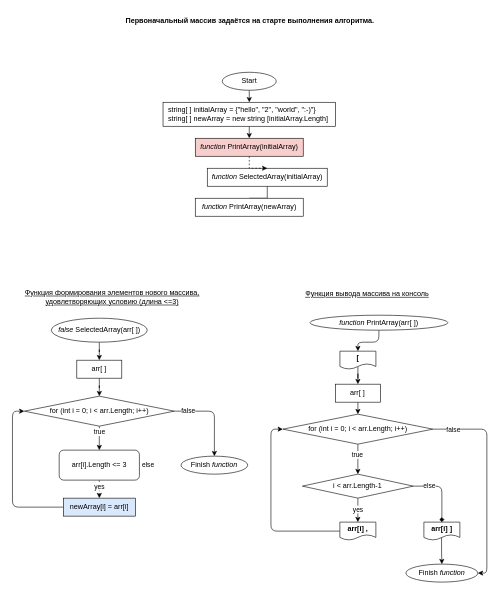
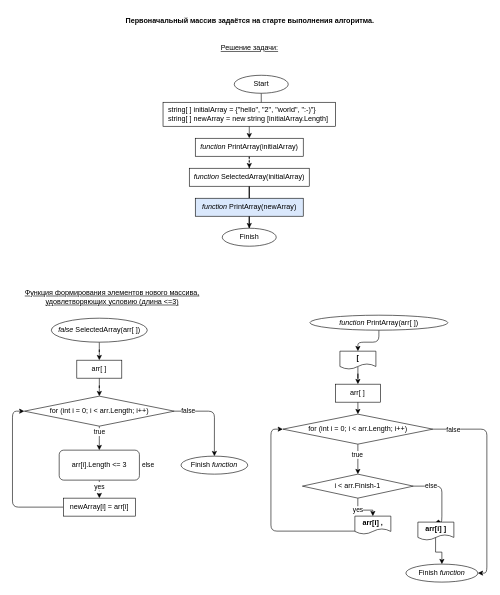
  <mxCell id="0" />
  <mxCell id="1" parent="0" />
  <mxCell id="2" value="" style="edgeStyle=orthogonalEdgeStyle;rounded=0;orthogonalLoop=1;jettySize=auto;html=1;entryX=0.5;entryY=0;entryDx=0;entryDy=0;" edge="1" parent="1" source="3" target="5"><mxGeometry relative="1" as="geometry" /></mxCell>
- <mxCell id="3" value="Start" style="ellipse;whiteSpace=wrap;html=1;" vertex="1" parent="1"><mxGeometry x="369.75" y="120" width="90" height="30" as="geometry" /></mxCell>
+ <mxCell id="3" value="Start" style="ellipse;whiteSpace=wrap;html=1;" vertex="1" parent="1"><mxGeometry x="389.75" y="125" width="90" height="30" as="geometry" /></mxCell>
  <mxCell id="4" value="" style="edgeStyle=orthogonalEdgeStyle;rounded=0;orthogonalLoop=1;jettySize=auto;html=1;" edge="1" parent="1" source="5" target="12"><mxGeometry relative="1" as="geometry" /></mxCell>
  <mxCell id="5" value="&lt;blockquote style=&quot;margin: 0 0 0 40px ; border: none ; padding: 0px&quot;&gt;&lt;/blockquote&gt;&lt;span&gt;&amp;nbsp; string[ ] initialArray = {&quot;hello&quot;, &quot;2&quot;, &quot;world&quot;, &quot;:-)&quot;}&lt;/span&gt;&lt;br&gt;&lt;div&gt;&lt;span&gt;&amp;nbsp; string[ ] newArray = new string [initialArray.Length]&lt;/span&gt;&lt;/div&gt;" style="rounded=0;whiteSpace=wrap;html=1;align=left;" vertex="1" parent="1"><mxGeometry x="271" y="170" width="287.5" height="40" as="geometry" /></mxCell>
  <mxCell id="6" value="&lt;b&gt;Первоначальный массив задаётся на старте выполнения алгоритма.&lt;/b&gt;" style="text;whiteSpace=wrap;html=1;" vertex="1" parent="1"><mxGeometry x="207.1" width="418.74" height="30" as="geometry" y="20" /></mxCell>
  <mxCell id="7" value="" style="edgeStyle=orthogonalEdgeStyle;rounded=0;orthogonalLoop=1;jettySize=auto;html=1;endArrow=none;" edge="1" parent="1" source="8" target="10"><mxGeometry relative="1" as="geometry" /></mxCell>
- <mxCell id="8" value="&lt;span style=&quot;text-align: left;&quot;&gt;&lt;i&gt;function&lt;/i&gt;&amp;nbsp;&lt;/span&gt;&lt;span style=&quot;text-align: left;&quot;&gt;SelectedArray(initialArray)&lt;/span&gt;" style="rounded=0;whiteSpace=wrap;html=1;" vertex="1" parent="1"><mxGeometry x="344.75" y="280" width="200" height="30" as="geometry" /></mxCell>
- <mxCell id="10" value="&lt;span style=&quot;text-align: left;&quot;&gt;&lt;i&gt;function&lt;/i&gt; PrintArray(newArray)&lt;/span&gt;" style="rounded=0;whiteSpace=wrap;html=1;" vertex="1" parent="1"><mxGeometry x="324.75" y="330" width="180" height="30" as="geometry" /></mxCell>
+ <mxCell id="8" value="&lt;span style=&quot;text-align: left;&quot;&gt;&lt;i&gt;function&lt;/i&gt;&amp;nbsp;&lt;/span&gt;&lt;span style=&quot;text-align: left;&quot;&gt;SelectedArray(initialArray)&lt;/span&gt;" style="rounded=0;whiteSpace=wrap;html=1;" vertex="1" parent="1"><mxGeometry x="314.75" y="280" width="200" height="30" as="geometry" /></mxCell>
+ <mxCell id="9" value="" style="edgeStyle=orthogonalEdgeStyle;rounded=0;orthogonalLoop=1;jettySize=auto;html=1;" edge="1" parent="1" source="10" target="13"><mxGeometry relative="1" as="geometry" /></mxCell>
+ <mxCell id="10" value="&lt;span style=&quot;text-align: left;&quot;&gt;&lt;i&gt;function&lt;/i&gt; PrintArray(newArray)&lt;/span&gt;" style="rounded=0;whiteSpace=wrap;html=1;fillColor=#dae8fc;" vertex="1" parent="1"><mxGeometry x="324.75" y="330" width="180" height="30" as="geometry" /></mxCell>
  <mxCell id="11" value="" style="edgeStyle=orthogonalEdgeStyle;rounded=0;orthogonalLoop=1;jettySize=auto;html=1;dashed=1;" edge="1" parent="1" source="12" target="8"><mxGeometry relative="1" as="geometry" /></mxCell>
- <mxCell id="12" value="&lt;span style=&quot;text-align: left;&quot;&gt;&lt;i&gt;function&lt;/i&gt; PrintArray(initialArray)&lt;/span&gt;" style="rounded=0;whiteSpace=wrap;html=1;fillColor=#f8cecc;" vertex="1" parent="1"><mxGeometry x="324.75" y="230" width="180" height="30" as="geometry" /></mxCell>
- <mxCell id="15" value="&lt;u&gt;Функция вывода массива на консоль&lt;/u&gt;" style="text;html=1;align=center;verticalAlign=middle;resizable=0;points=[];autosize=1;strokeColor=none;fillColor=none;" vertex="1" parent="1"><mxGeometry x="500.84" y="480" width="220" height="20" as="geometry" /></mxCell>
+ <mxCell id="12" value="&lt;span style=&quot;text-align: left;&quot;&gt;&lt;i&gt;function&lt;/i&gt; PrintArray(initialArray)&lt;/span&gt;" style="rounded=0;whiteSpace=wrap;html=1;" vertex="1" parent="1"><mxGeometry x="324.75" y="230" width="180" height="30" as="geometry" /></mxCell>
+ <mxCell id="13" value="Finish" style="ellipse;whiteSpace=wrap;html=1;" vertex="1" parent="1"><mxGeometry x="369.75" y="380" width="90" height="30" as="geometry" /></mxCell>
+ <mxCell id="14" value="&lt;u&gt;Решение задачи:&lt;/u&gt;" style="text;html=1;align=center;verticalAlign=middle;resizable=0;points=[];autosize=1;strokeColor=none;fillColor=none;" vertex="1" parent="1"><mxGeometry x="359.75" y="70" width="110" height="20" as="geometry" /></mxCell>
  <mxCell id="16" style="edgeStyle=orthogonalEdgeStyle;rounded=1;orthogonalLoop=1;jettySize=auto;html=1;" edge="1" parent="1" source="17" target="24"><mxGeometry relative="1" as="geometry" /></mxCell>
  <mxCell id="17" value="&lt;i style=&quot;text-align: left;&quot;&gt;function&lt;/i&gt;&lt;span style=&quot;text-align: left;&quot;&gt;&amp;nbsp;PrintArray(arr[ ])&lt;/span&gt;" style="ellipse;whiteSpace=wrap;html=1;" vertex="1" parent="1"><mxGeometry x="515.9" y="525" width="230" height="25" as="geometry" /></mxCell>
  <mxCell id="18" value="" style="edgeStyle=orthogonalEdgeStyle;rounded=0;orthogonalLoop=1;jettySize=auto;html=1;" edge="1" parent="1" source="22" target="29"><mxGeometry relative="1" as="geometry"><Array as="points"><mxPoint x="595.84" y="825" /><mxPoint x="595.84" y="825" /></Array></mxGeometry></mxCell>
  <mxCell id="19" value="true" style="edgeLabel;html=1;align=center;verticalAlign=middle;resizable=0;points=[];" vertex="1" connectable="0" parent="18"><mxGeometry x="-0.309" y="-1" relative="1" as="geometry"><mxPoint as="offset" /></mxGeometry></mxCell>
  <mxCell id="20" style="edgeStyle=orthogonalEdgeStyle;rounded=1;orthogonalLoop=1;jettySize=auto;html=1;entryX=1;entryY=0.5;entryDx=0;entryDy=0;" edge="1" parent="1" source="22" target="34"><mxGeometry relative="1" as="geometry"><mxPoint x="895.9" y="930" as="targetPoint" /><Array as="points"><mxPoint x="810.92" y="715" /><mxPoint x="810.92" y="955" /></Array></mxGeometry></mxCell>
  <mxCell id="21" value="false" style="edgeLabel;html=1;align=center;verticalAlign=middle;resizable=0;points=[];" vertex="1" connectable="0" parent="20"><mxGeometry x="-0.812" y="3" relative="1" as="geometry"><mxPoint x="2" y="3" as="offset" /></mxGeometry></mxCell>
  <mxCell id="22" value="&lt;span style=&quot;text-align: left;&quot;&gt;for (int i = 0; i &amp;lt; arr.Length; i++)&lt;/span&gt;" style="rhombus;whiteSpace=wrap;html=1;" vertex="1" parent="1"><mxGeometry x="470.84" y="690" width="250" height="50" as="geometry" /></mxCell>
  <mxCell id="23" value="" style="edgeStyle=orthogonalEdgeStyle;rounded=1;orthogonalLoop=1;jettySize=auto;html=1;exitX=0.5;exitY=0.872;exitDx=0;exitDy=0;exitPerimeter=0;" edge="1" parent="1" source="24" target="39"><mxGeometry relative="1" as="geometry" /></mxCell>
  <mxCell id="24" value="&lt;b&gt;[&lt;/b&gt;" style="shape=document;whiteSpace=wrap;html=1;boundedLbl=1;" vertex="1" parent="1"><mxGeometry x="565.9" y="585" width="60" height="30" as="geometry" /></mxCell>
  <mxCell id="25" value="" style="edgeStyle=orthogonalEdgeStyle;rounded=0;orthogonalLoop=1;jettySize=auto;html=1;entryX=0.5;entryY=0;entryDx=0;entryDy=0;" edge="1" parent="1" source="29" target="33"><mxGeometry relative="1" as="geometry"><Array as="points" /></mxGeometry></mxCell>
  <mxCell id="26" value="yes" style="edgeLabel;html=1;align=center;verticalAlign=middle;resizable=0;points=[];" vertex="1" connectable="0" parent="25"><mxGeometry x="-0.724" y="1" relative="1" as="geometry"><mxPoint x="-1" y="12" as="offset" /></mxGeometry></mxCell>
  <mxCell id="27" style="edgeStyle=orthogonalEdgeStyle;rounded=1;orthogonalLoop=1;jettySize=auto;html=1;entryX=0.5;entryY=0;entryDx=0;entryDy=0;endArrow=diamond;" edge="1" parent="1" source="29" target="31"><mxGeometry relative="1" as="geometry"><mxPoint x="755.9" y="830" as="targetPoint" /><Array as="points"><mxPoint x="735.9" y="810" /></Array></mxGeometry></mxCell>
  <mxCell id="28" value="else" style="edgeLabel;html=1;align=center;verticalAlign=middle;resizable=0;points=[];" vertex="1" connectable="0" parent="27"><mxGeometry x="-0.512" y="1" relative="1" as="geometry"><mxPoint as="offset" /></mxGeometry></mxCell>
- <mxCell id="29" value="&lt;span style=&quot;text-align: left;&quot;&gt;i &amp;lt; arr.Length-1&lt;/span&gt;" style="rhombus;whiteSpace=wrap;html=1;" vertex="1" parent="1"><mxGeometry x="503.34" y="790" width="185" height="40" as="geometry" /></mxCell>
+ <mxCell id="29" value="&lt;span style=&quot;text-align: left;&quot;&gt;i &amp;lt; arr.Finish-1&lt;/span&gt;" style="rhombus;whiteSpace=wrap;html=1;" vertex="1" parent="1"><mxGeometry x="503.34" y="790" width="185" height="40" as="geometry" /></mxCell>
  <mxCell id="30" value="" style="edgeStyle=orthogonalEdgeStyle;rounded=0;orthogonalLoop=1;jettySize=auto;html=1;exitX=0.492;exitY=0.829;exitDx=0;exitDy=0;exitPerimeter=0;" edge="1" parent="1" source="31" target="34"><mxGeometry relative="1" as="geometry" /></mxCell>
- <mxCell id="31" value="&lt;b style=&quot;text-align: left;&quot;&gt;arr[i] ]&lt;/b&gt;" style="shape=document;whiteSpace=wrap;html=1;boundedLbl=1;" vertex="1" parent="1"><mxGeometry x="705.9" y="870" width="60" height="30" as="geometry" /></mxCell>
+ <mxCell id="31" value="&lt;b style=&quot;text-align: left;&quot;&gt;arr[i] ]&lt;/b&gt;" style="shape=document;whiteSpace=wrap;html=1;boundedLbl=1;" vertex="1" parent="1"><mxGeometry x="695.9" y="870" width="60" height="30" as="geometry" /></mxCell>
  <mxCell id="32" style="edgeStyle=orthogonalEdgeStyle;rounded=1;orthogonalLoop=1;jettySize=auto;html=1;entryX=0;entryY=0.5;entryDx=0;entryDy=0;" edge="1" parent="1" source="33" target="22"><mxGeometry relative="1" as="geometry"><Array as="points"><mxPoint x="450.92" y="885" /><mxPoint x="450.92" y="715" /></Array></mxGeometry></mxCell>
- <mxCell id="33" value="&lt;span style=&quot;text-align: left;&quot;&gt;&lt;b&gt;arr[i] ,&lt;/b&gt;&lt;/span&gt;" style="shape=document;whiteSpace=wrap;html=1;boundedLbl=1;" vertex="1" parent="1"><mxGeometry x="565.84" y="870" width="60" height="30" as="geometry" /></mxCell>
+ <mxCell id="33" value="&lt;span style=&quot;text-align: left;&quot;&gt;&lt;b&gt;arr[i] ,&lt;/b&gt;&lt;/span&gt;" style="shape=document;whiteSpace=wrap;html=1;boundedLbl=1;" vertex="1" parent="1"><mxGeometry x="590.84" y="860" width="60" height="30" as="geometry" /></mxCell>
  <mxCell id="34" value="Finish &lt;i&gt;function&lt;/i&gt;" style="ellipse;whiteSpace=wrap;html=1;" vertex="1" parent="1"><mxGeometry x="675.9" y="940" width="120" height="30" as="geometry" /></mxCell>
  <mxCell id="35" value="&lt;u&gt;Функция формирования элементов нового массива, &lt;br&gt;удовлетворяющих условию (длина &amp;lt;=3)&lt;/u&gt;" style="text;html=1;align=center;verticalAlign=middle;resizable=0;points=[];autosize=1;strokeColor=none;fillColor=none;" vertex="1" parent="1"><mxGeometry x="31" y="480" width="310" height="30" as="geometry" /></mxCell>
  <mxCell id="36" style="edgeStyle=orthogonalEdgeStyle;rounded=1;orthogonalLoop=1;jettySize=auto;html=1;entryX=0.5;entryY=0;entryDx=0;entryDy=0;" edge="1" parent="1" source="37" target="41"><mxGeometry relative="1" as="geometry" /></mxCell>
  <mxCell id="37" value="&lt;span style=&quot;text-align: left;&quot;&gt;&lt;i&gt;false&lt;/i&gt;&amp;nbsp;&lt;/span&gt;&lt;span style=&quot;text-align: left;&quot;&gt;SelectedArray(arr[ ])&lt;/span&gt;" style="ellipse;whiteSpace=wrap;html=1;" vertex="1" parent="1"><mxGeometry x="84.75" y="530" width="160" height="40" as="geometry" /></mxCell>
  <mxCell id="38" value="" style="edgeStyle=orthogonalEdgeStyle;rounded=1;orthogonalLoop=1;jettySize=auto;html=1;" edge="1" parent="1" source="39" target="22"><mxGeometry relative="1" as="geometry" /></mxCell>
  <mxCell id="39" value="&lt;span style=&quot;text-align: left;&quot;&gt;arr[ ]&lt;/span&gt;" style="rounded=0;whiteSpace=wrap;html=1;" vertex="1" parent="1"><mxGeometry x="558.4" y="640" width="75" height="30" as="geometry" /></mxCell>
  <mxCell id="40" value="" style="edgeStyle=orthogonalEdgeStyle;rounded=1;orthogonalLoop=1;jettySize=auto;html=1;" edge="1" parent="1" source="41" target="47"><mxGeometry relative="1" as="geometry" /></mxCell>
  <mxCell id="41" value="&lt;span style=&quot;text-align: left;&quot;&gt;arr[ ]&lt;/span&gt;" style="rounded=0;whiteSpace=wrap;html=1;" vertex="1" parent="1"><mxGeometry x="127.26" y="600" width="75" height="30" as="geometry" /></mxCell>
  <mxCell id="42" style="edgeStyle=orthogonalEdgeStyle;rounded=1;orthogonalLoop=1;jettySize=auto;html=1;" edge="1" parent="1" source="47" target="54"><mxGeometry relative="1" as="geometry"><mxPoint x="411" y="730" as="targetPoint" /><Array as="points" /></mxGeometry></mxCell>
  <mxCell id="43" value="&lt;span style=&quot;color: rgba(0, 0, 0, 0); font-family: monospace; font-size: 0px; text-align: start; background-color: rgb(248, 249, 250);&quot;&gt;%3CmxGraphModel%3E%3Croot%3E%3CmxCell%20id%3D%220%22%2F%3E%3CmxCell%20id%3D%221%22%20parent%3D%220%22%2F%3E%3CmxCell%20id%3D%222%22%20value%3D%22false%22%20style%3D%22edgeLabel%3Bhtml%3D1%3Balign%3Dcenter%3BverticalAlign%3Dmiddle%3Bresizable%3D0%3Bpoints%3D%5B%5D%3B%22%20vertex%3D%221%22%20connectable%3D%220%22%20parent%3D%221%22%3E%3CmxGeometry%20x%3D%22744.941%22%20y%3D%22275%22%20as%3D%22geometry%22%2F%3E%3C%2FmxCell%3E%3C%2Froot%3E%3C%2FmxGraphModel%3E&lt;/span&gt;" style="edgeLabel;html=1;align=center;verticalAlign=middle;resizable=0;points=[];" vertex="1" connectable="0" parent="42"><mxGeometry x="-0.676" y="2" relative="1" as="geometry"><mxPoint as="offset" /></mxGeometry></mxCell>
  <mxCell id="44" value="false" style="edgeLabel;html=1;align=center;verticalAlign=middle;resizable=0;points=[];" vertex="1" connectable="0" parent="42"><mxGeometry x="-0.773" y="1" relative="1" as="geometry"><mxPoint x="7" as="offset" /></mxGeometry></mxCell>
  <mxCell id="45" style="edgeStyle=orthogonalEdgeStyle;rounded=1;orthogonalLoop=1;jettySize=auto;html=1;entryX=0.5;entryY=0;entryDx=0;entryDy=0;" edge="1" parent="1" source="47" target="51"><mxGeometry relative="1" as="geometry"><Array as="points"><mxPoint x="165" y="720" /><mxPoint x="165" y="720" /></Array></mxGeometry></mxCell>
  <mxCell id="46" value="true" style="edgeLabel;html=1;align=center;verticalAlign=middle;resizable=0;points=[];" vertex="1" connectable="0" parent="45"><mxGeometry x="-0.691" relative="1" as="geometry"><mxPoint y="4" as="offset" /></mxGeometry></mxCell>
  <mxCell id="47" value="&lt;span style=&quot;text-align: left;&quot;&gt;for (int i = 0; i &amp;lt; arr.Length; i++)&lt;/span&gt;" style="rhombus;whiteSpace=wrap;html=1;" vertex="1" parent="1"><mxGeometry x="39.75" y="660" width="250" height="50" as="geometry" /></mxCell>
  <mxCell id="48" value="else" style="edgeLabel;html=1;align=center;verticalAlign=middle;resizable=0;points=[];" vertex="1" connectable="0" parent="1"><mxGeometry x="245" y="774.63" as="geometry" /></mxCell>
  <mxCell id="49" style="edgeStyle=orthogonalEdgeStyle;rounded=1;orthogonalLoop=1;jettySize=auto;html=1;exitX=0.5;exitY=1;exitDx=0;exitDy=0;dashed=1;" edge="1" parent="1" source="51" target="53"><mxGeometry relative="1" as="geometry" /></mxCell>
  <mxCell id="50" value="yes" style="edgeLabel;html=1;align=center;verticalAlign=middle;resizable=0;points=[];" vertex="1" connectable="0" parent="49"><mxGeometry x="-0.776" y="-1" relative="1" as="geometry"><mxPoint x="1" y="4" as="offset" /></mxGeometry></mxCell>
  <mxCell id="51" value="&lt;span style=&quot;text-align: left;&quot;&gt;arr[i].Length &amp;lt;= 3&lt;/span&gt;" style="whiteSpace=wrap;html=1;rounded=1;" vertex="1" parent="1"><mxGeometry x="97.88" y="750" width="133.75" height="50" as="geometry" /></mxCell>
  <mxCell id="52" style="edgeStyle=orthogonalEdgeStyle;rounded=1;orthogonalLoop=1;jettySize=auto;html=1;entryX=0;entryY=0.5;entryDx=0;entryDy=0;" edge="1" parent="1" source="53" target="47"><mxGeometry relative="1" as="geometry"><Array as="points"><mxPoint x="20" y="845" /><mxPoint x="20" y="685" /></Array></mxGeometry></mxCell>
- <mxCell id="53" value="&lt;span style=&quot;text-align: left;&quot;&gt;newArray[i] = arr[i]&lt;/span&gt;" style="rounded=0;whiteSpace=wrap;html=1;fillColor=#dae8fc;" vertex="1" parent="1"><mxGeometry x="104.76" y="830" width="120" height="30" as="geometry" /></mxCell>
+ <mxCell id="53" value="&lt;span style=&quot;text-align: left;&quot;&gt;newArray[i] = arr[i]&lt;/span&gt;" style="rounded=0;whiteSpace=wrap;html=1;" vertex="1" parent="1"><mxGeometry x="104.76" y="830" width="120" height="30" as="geometry" /></mxCell>
  <mxCell id="54" value="Finish &lt;i&gt;function&lt;/i&gt;" style="ellipse;whiteSpace=wrap;html=1;" vertex="1" parent="1"><mxGeometry x="301" y="760" width="111.25" height="30" as="geometry" /></mxCell>
